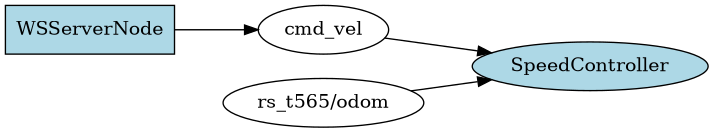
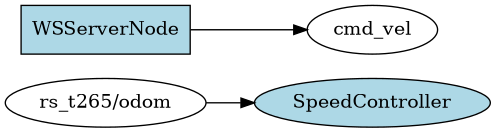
  digraph {
    rankdir=LR
    node [fillcolor=lightblue shape=ellipse style=filled]
    SpeedController
    cmd_vel [fillcolor=white]
    WSServerNode [shape=box]
-   "rs_t265/odom" [fillcolor=white label="rs_t565/odom"]
-   cmd_vel -> SpeedController
+   "rs_t265/odom" [fillcolor=white]
    WSServerNode -> cmd_vel
    "rs_t265/odom" -> SpeedController
  }
